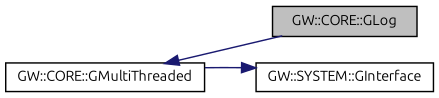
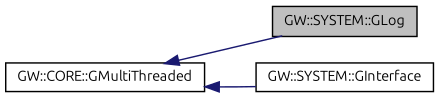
  digraph {
    fontname=Ubuntu
    rankdir=LR
    node [color=black fillcolor=white fontname=Ubuntu fontsize=10 shape=record style=filled]
    edge [color=midnightblue dir=back fontname=Ubuntu fontsize=10 labelfontname=Helvetica labelfontsize=10 style=solid]
-   n1 [fillcolor=grey75 fontcolor=black height=0.2 label="GW::CORE::GLog" width=0.4]
+   n1 [fillcolor=grey75 fontcolor=black height=0.2 label="GW::SYSTEM::GLog" width=0.4]
    n2 [height=0.2 label="GW::CORE::GMultiThreaded" width=0.4]
    n3 [height=0.2 label="GW::SYSTEM::GInterface" width=0.4]
    n2 -> n1
-   n3 -> n2
+   n2 -> n3
  }
